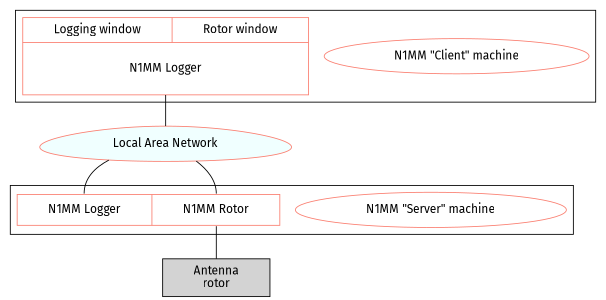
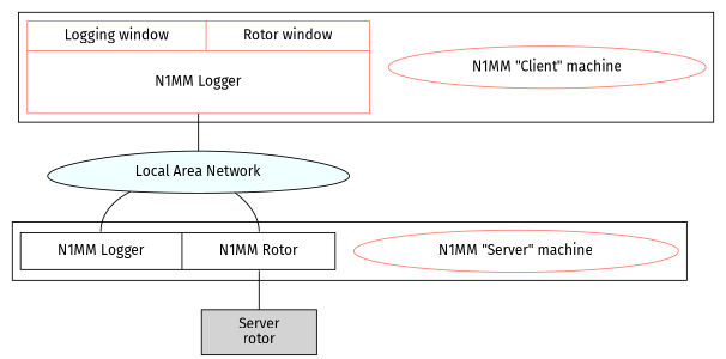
  digraph {
    fontname="Fira Sans"
    node [fontname="Fira Sans" margin="0.5,0.1" shape=record]
    edge [arrowhead=none fontname="Fira Sans"]
    n1 [color=salmon label="N1MM \"Client\" machine" shape=ellipse]
    n2 [color=salmon label="{{ Logging window | Rotor window} | { <log> \nN1MM Logger\n\n} }"]
    n3 [color=salmon label="N1MM \"Server\" machine" shape=ellipse]
-   n4 [label="{{<serverLog> N1MM Logger | <rotorControl> N1MM Rotor}}" color=salmon]
-   n5 [fillcolor=azure label="Local Area Network" shape=egg style=filled color=salmon]
-   n6 [label="Antenna\nrotor" style=filled]
+   n4 [label="{{<serverLog> N1MM Logger | <rotorControl> N1MM Rotor}}"]
+   n5 [fillcolor=azure label="Local Area Network" shape=egg style=filled]
+   n6 [label="Server\nrotor" style=filled]
    subgraph cluster_1 {
      n1
      n2
    }
    subgraph cluster_2 {
      n3
      n4
    }
    n2 -> n5
    n4 -> n6 [tailport=rotorControl]
    n5 -> n4 [headport=serverLog]
    n5 -> n4 [headport=rotorControl]
  }
